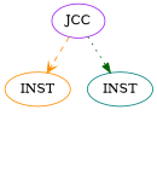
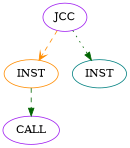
  digraph {
    node [color=purple]
    edge [color=darkgreen style=dashed arrowhead=normal]
    n1 [label=JCC root=true]
    n2 [label=INST color=darkorange]
    n3 [label=INST color=teal]
+   n4 [label=CALL]
    n1 -> n2 [color=darkorange arrowhead=vee]
    n1 -> n3 [style=dotted]
+   n2 -> n4
  }
